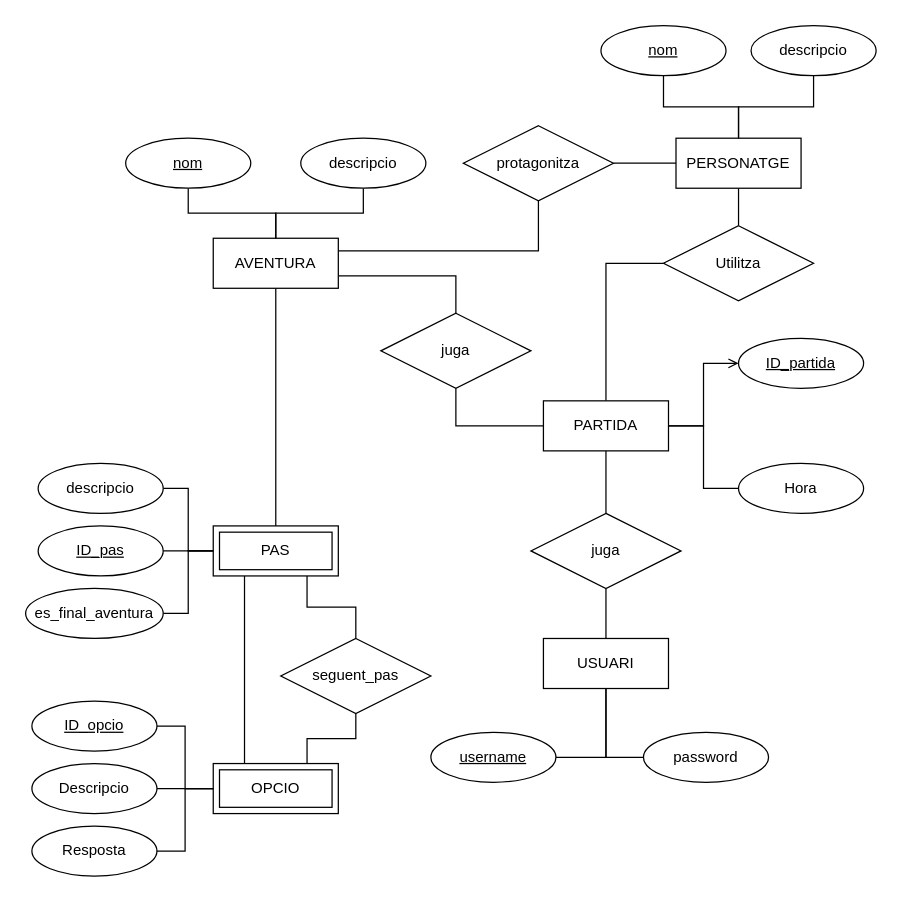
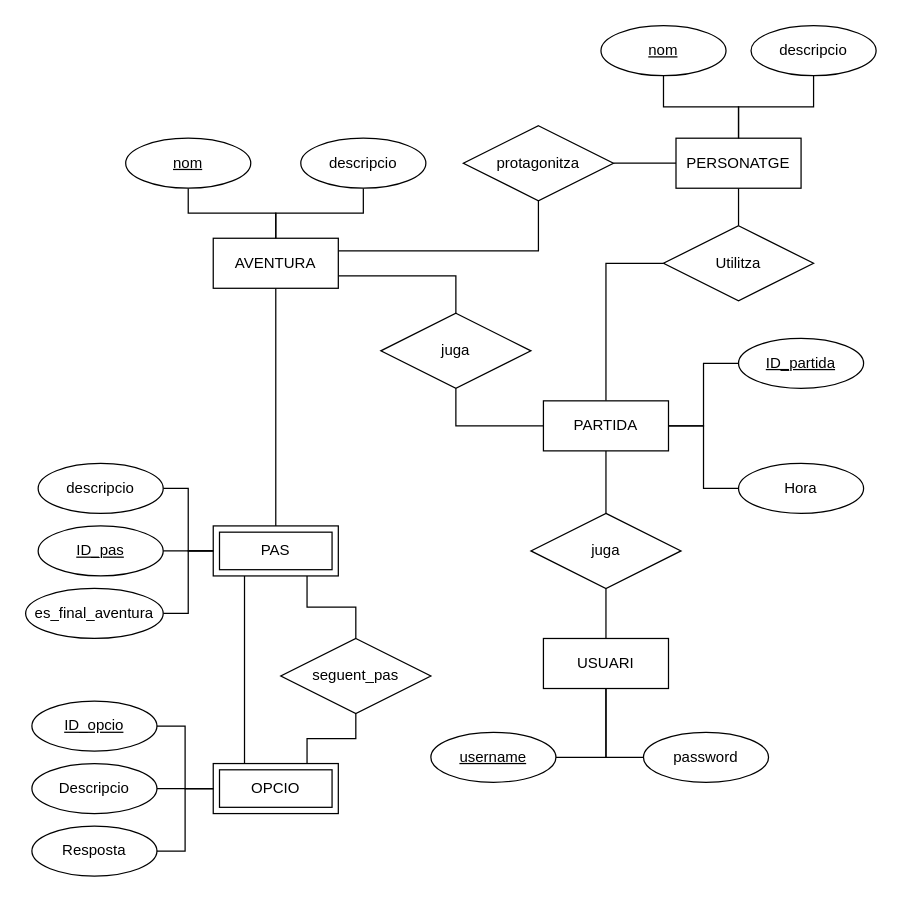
  <mxCell id="0" />
  <mxCell id="1" parent="0" />
  <mxCell id="2" value="USUARI" style="whiteSpace=wrap;html=1;align=center;" vertex="1" parent="1"><mxGeometry x="434" y="510" width="100" height="40" as="geometry" /></mxCell>
  <mxCell id="3" style="edgeStyle=orthogonalEdgeStyle;rounded=0;orthogonalLoop=1;jettySize=auto;html=1;exitX=1;exitY=0.5;exitDx=0;exitDy=0;entryX=0.5;entryY=1;entryDx=0;entryDy=0;endArrow=none;endFill=0;" edge="1" parent="1" source="4" target="2"><mxGeometry relative="1" as="geometry" /></mxCell>
  <mxCell id="4" value="username" style="ellipse;whiteSpace=wrap;html=1;align=center;fontStyle=4;" vertex="1" parent="1"><mxGeometry x="344" y="585" width="100" height="40" as="geometry" /></mxCell>
  <mxCell id="5" style="edgeStyle=orthogonalEdgeStyle;rounded=0;orthogonalLoop=1;jettySize=auto;html=1;exitX=0;exitY=0.5;exitDx=0;exitDy=0;entryX=0.5;entryY=1;entryDx=0;entryDy=0;endArrow=none;endFill=0;" edge="1" parent="1" source="6" target="2"><mxGeometry relative="1" as="geometry" /></mxCell>
  <mxCell id="6" value="password" style="ellipse;whiteSpace=wrap;html=1;align=center;" vertex="1" parent="1"><mxGeometry x="514" y="585" width="100" height="40" as="geometry" /></mxCell>
  <mxCell id="7" style="edgeStyle=orthogonalEdgeStyle;rounded=0;orthogonalLoop=1;jettySize=auto;html=1;exitX=0.5;exitY=1;exitDx=0;exitDy=0;entryX=0.5;entryY=0;entryDx=0;entryDy=0;endArrow=none;endFill=0;" edge="1" parent="1" source="8" target="50"><mxGeometry relative="1" as="geometry" /></mxCell>
  <mxCell id="8" value="PERSONATGE" style="whiteSpace=wrap;html=1;align=center;" vertex="1" parent="1"><mxGeometry x="540" y="110" width="100" height="40" as="geometry" /></mxCell>
  <mxCell id="9" style="edgeStyle=orthogonalEdgeStyle;rounded=0;orthogonalLoop=1;jettySize=auto;html=1;exitX=0.5;exitY=1;exitDx=0;exitDy=0;entryX=0.5;entryY=0;entryDx=0;entryDy=0;endArrow=none;endFill=0;" edge="1" parent="1" source="10" target="8"><mxGeometry relative="1" as="geometry" /></mxCell>
  <mxCell id="10" value="nom" style="ellipse;whiteSpace=wrap;html=1;align=center;fontStyle=4;" vertex="1" parent="1"><mxGeometry x="480" y="20" width="100" height="40" as="geometry" /></mxCell>
  <mxCell id="11" style="edgeStyle=orthogonalEdgeStyle;rounded=0;orthogonalLoop=1;jettySize=auto;html=1;exitX=0.5;exitY=1;exitDx=0;exitDy=0;entryX=0.5;entryY=0;entryDx=0;entryDy=0;endArrow=none;endFill=0;" edge="1" parent="1" source="12" target="8"><mxGeometry relative="1" as="geometry" /></mxCell>
  <mxCell id="12" value="descripcio" style="ellipse;whiteSpace=wrap;html=1;align=center;" vertex="1" parent="1"><mxGeometry x="600" y="20" width="100" height="40" as="geometry" /></mxCell>
  <mxCell id="13" style="edgeStyle=orthogonalEdgeStyle;rounded=0;orthogonalLoop=1;jettySize=auto;html=1;exitX=0.5;exitY=1;exitDx=0;exitDy=0;entryX=0.5;entryY=0;entryDx=0;entryDy=0;endArrow=none;endFill=0;" edge="1" parent="1" source="16" target="23"><mxGeometry relative="1" as="geometry"><mxPoint x="210" y="310" as="sourcePoint" /></mxGeometry></mxCell>
  <mxCell id="14" value="" style="edgeStyle=orthogonalEdgeStyle;rounded=0;orthogonalLoop=1;jettySize=auto;html=1;endArrow=none;endFill=0;exitX=1;exitY=0.25;exitDx=0;exitDy=0;" edge="1" parent="1" source="16" target="31"><mxGeometry relative="1" as="geometry" /></mxCell>
  <mxCell id="15" style="edgeStyle=orthogonalEdgeStyle;rounded=0;orthogonalLoop=1;jettySize=auto;html=1;exitX=1;exitY=0.75;exitDx=0;exitDy=0;entryX=0.5;entryY=0;entryDx=0;entryDy=0;endArrow=none;endFill=0;" edge="1" parent="1" source="16" target="52"><mxGeometry relative="1" as="geometry" /></mxCell>
  <mxCell id="16" value="AVENTURA" style="whiteSpace=wrap;html=1;align=center;" vertex="1" parent="1"><mxGeometry x="170" y="190" width="100" height="40" as="geometry" /></mxCell>
  <mxCell id="17" style="edgeStyle=orthogonalEdgeStyle;rounded=0;orthogonalLoop=1;jettySize=auto;html=1;exitX=0.5;exitY=1;exitDx=0;exitDy=0;entryX=0.5;entryY=0;entryDx=0;entryDy=0;endArrow=none;endFill=0;" edge="1" parent="1" source="18" target="16"><mxGeometry relative="1" as="geometry" /></mxCell>
  <mxCell id="18" value="nom" style="ellipse;whiteSpace=wrap;html=1;align=center;fontStyle=4;" vertex="1" parent="1"><mxGeometry x="100" y="110" width="100" height="40" as="geometry" /></mxCell>
  <mxCell id="19" style="edgeStyle=orthogonalEdgeStyle;rounded=0;orthogonalLoop=1;jettySize=auto;html=1;exitX=0.5;exitY=1;exitDx=0;exitDy=0;entryX=0.5;entryY=0;entryDx=0;entryDy=0;endArrow=none;endFill=0;" edge="1" parent="1" source="20" target="16"><mxGeometry relative="1" as="geometry" /></mxCell>
  <mxCell id="20" value="descripcio" style="ellipse;whiteSpace=wrap;html=1;align=center;" vertex="1" parent="1"><mxGeometry x="240" y="110" width="100" height="40" as="geometry" /></mxCell>
  <mxCell id="21" style="edgeStyle=orthogonalEdgeStyle;rounded=0;orthogonalLoop=1;jettySize=auto;html=1;exitX=0.25;exitY=1;exitDx=0;exitDy=0;entryX=0.25;entryY=0;entryDx=0;entryDy=0;endArrow=none;endFill=0;" edge="1" parent="1" source="23" target="32"><mxGeometry relative="1" as="geometry" /></mxCell>
  <mxCell id="22" style="edgeStyle=orthogonalEdgeStyle;rounded=0;orthogonalLoop=1;jettySize=auto;html=1;exitX=0.75;exitY=1;exitDx=0;exitDy=0;entryX=0.5;entryY=0;entryDx=0;entryDy=0;endArrow=none;endFill=0;" edge="1" parent="1" source="23" target="40"><mxGeometry relative="1" as="geometry" /></mxCell>
  <mxCell id="23" value="PAS" style="shape=ext;margin=3;double=1;whiteSpace=wrap;html=1;align=center;" vertex="1" parent="1"><mxGeometry x="170" y="420" width="100" height="40" as="geometry" /></mxCell>
  <mxCell id="24" style="edgeStyle=orthogonalEdgeStyle;rounded=0;orthogonalLoop=1;jettySize=auto;html=1;exitX=1;exitY=0.5;exitDx=0;exitDy=0;entryX=0;entryY=0.5;entryDx=0;entryDy=0;endArrow=none;endFill=0;" edge="1" parent="1" source="25" target="23"><mxGeometry relative="1" as="geometry" /></mxCell>
  <mxCell id="25" value="descripcio" style="ellipse;whiteSpace=wrap;html=1;align=center;" vertex="1" parent="1"><mxGeometry x="30" y="370" width="100" height="40" as="geometry" /></mxCell>
  <mxCell id="26" style="edgeStyle=orthogonalEdgeStyle;rounded=0;orthogonalLoop=1;jettySize=auto;html=1;exitX=1;exitY=0.5;exitDx=0;exitDy=0;entryX=0;entryY=0.5;entryDx=0;entryDy=0;endArrow=none;endFill=0;" edge="1" parent="1" source="27" target="23"><mxGeometry relative="1" as="geometry" /></mxCell>
  <mxCell id="27" value="es_final_aventura" style="ellipse;whiteSpace=wrap;html=1;align=center;" vertex="1" parent="1"><mxGeometry x="20" y="470" width="110" height="40" as="geometry" /></mxCell>
  <mxCell id="28" style="edgeStyle=orthogonalEdgeStyle;rounded=0;orthogonalLoop=1;jettySize=auto;html=1;exitX=1;exitY=0.5;exitDx=0;exitDy=0;entryX=0;entryY=0.5;entryDx=0;entryDy=0;endArrow=none;endFill=0;" edge="1" parent="1" source="29" target="23"><mxGeometry relative="1" as="geometry" /></mxCell>
  <mxCell id="29" value="ID_pas" style="ellipse;whiteSpace=wrap;html=1;align=center;fontStyle=4;" vertex="1" parent="1"><mxGeometry x="30" y="420" width="100" height="40" as="geometry" /></mxCell>
  <mxCell id="30" value="" style="edgeStyle=orthogonalEdgeStyle;rounded=0;orthogonalLoop=1;jettySize=auto;html=1;endArrow=none;endFill=0;" edge="1" parent="1" source="31" target="8"><mxGeometry relative="1" as="geometry" /></mxCell>
  <mxCell id="31" value="protagonitza" style="shape=rhombus;perimeter=rhombusPerimeter;whiteSpace=wrap;html=1;align=center;" vertex="1" parent="1"><mxGeometry x="370" y="100" width="120" height="60" as="geometry" /></mxCell>
  <mxCell id="32" value="OPCIO" style="shape=ext;margin=3;double=1;whiteSpace=wrap;html=1;align=center;" vertex="1" parent="1"><mxGeometry x="170" y="610" width="100" height="40" as="geometry" /></mxCell>
  <mxCell id="33" style="edgeStyle=orthogonalEdgeStyle;rounded=0;orthogonalLoop=1;jettySize=auto;html=1;exitX=1;exitY=0.5;exitDx=0;exitDy=0;entryX=0;entryY=0.5;entryDx=0;entryDy=0;endArrow=none;endFill=0;" edge="1" parent="1" source="34" target="32"><mxGeometry relative="1" as="geometry" /></mxCell>
  <mxCell id="34" value="ID_opcio" style="ellipse;whiteSpace=wrap;html=1;align=center;fontStyle=4;" vertex="1" parent="1"><mxGeometry x="25" y="560" width="100" height="40" as="geometry" /></mxCell>
  <mxCell id="35" style="edgeStyle=orthogonalEdgeStyle;rounded=0;orthogonalLoop=1;jettySize=auto;html=1;exitX=1;exitY=0.5;exitDx=0;exitDy=0;entryX=0;entryY=0.5;entryDx=0;entryDy=0;endArrow=none;endFill=0;" edge="1" parent="1" source="36" target="32"><mxGeometry relative="1" as="geometry" /></mxCell>
  <mxCell id="36" value="Descripcio" style="ellipse;whiteSpace=wrap;html=1;align=center;" vertex="1" parent="1"><mxGeometry x="25" y="610" width="100" height="40" as="geometry" /></mxCell>
  <mxCell id="37" style="edgeStyle=orthogonalEdgeStyle;rounded=0;orthogonalLoop=1;jettySize=auto;html=1;exitX=1;exitY=0.5;exitDx=0;exitDy=0;entryX=0;entryY=0.5;entryDx=0;entryDy=0;endArrow=none;endFill=0;" edge="1" parent="1" source="38" target="32"><mxGeometry relative="1" as="geometry" /></mxCell>
  <mxCell id="38" value="Resposta" style="ellipse;whiteSpace=wrap;html=1;align=center;" vertex="1" parent="1"><mxGeometry x="25" y="660" width="100" height="40" as="geometry" /></mxCell>
  <mxCell id="39" style="edgeStyle=orthogonalEdgeStyle;rounded=0;orthogonalLoop=1;jettySize=auto;html=1;exitX=0.5;exitY=1;exitDx=0;exitDy=0;entryX=0.75;entryY=0;entryDx=0;entryDy=0;endArrow=none;endFill=0;" edge="1" parent="1" source="40" target="32"><mxGeometry relative="1" as="geometry" /></mxCell>
  <mxCell id="40" value="seguent_pas" style="shape=rhombus;perimeter=rhombusPerimeter;whiteSpace=wrap;html=1;align=center;" vertex="1" parent="1"><mxGeometry x="224" y="510" width="120" height="60" as="geometry" /></mxCell>
- <mxCell id="41" style="edgeStyle=orthogonalEdgeStyle;rounded=0;orthogonalLoop=1;jettySize=auto;html=1;exitX=1;exitY=0.5;exitDx=0;exitDy=0;entryX=0;entryY=0.5;entryDx=0;entryDy=0;endArrow=open;endFill=0;" edge="1" parent="1" source="45" target="46"><mxGeometry relative="1" as="geometry" /></mxCell>
+ <mxCell id="41" style="edgeStyle=orthogonalEdgeStyle;rounded=0;orthogonalLoop=1;jettySize=auto;html=1;exitX=1;exitY=0.5;exitDx=0;exitDy=0;entryX=0;entryY=0.5;entryDx=0;entryDy=0;endArrow=none;endFill=0;" edge="1" parent="1" source="45" target="46"><mxGeometry relative="1" as="geometry" /></mxCell>
  <mxCell id="42" style="edgeStyle=orthogonalEdgeStyle;rounded=0;orthogonalLoop=1;jettySize=auto;html=1;exitX=1;exitY=0.5;exitDx=0;exitDy=0;entryX=0;entryY=0.5;entryDx=0;entryDy=0;endArrow=none;endFill=0;" edge="1" parent="1" source="45" target="47"><mxGeometry relative="1" as="geometry" /></mxCell>
  <mxCell id="43" style="edgeStyle=orthogonalEdgeStyle;rounded=0;orthogonalLoop=1;jettySize=auto;html=1;exitX=0.5;exitY=1;exitDx=0;exitDy=0;entryX=0.5;entryY=0;entryDx=0;entryDy=0;endArrow=none;endFill=0;" edge="1" parent="1" source="45" target="49"><mxGeometry relative="1" as="geometry" /></mxCell>
  <mxCell id="44" style="edgeStyle=orthogonalEdgeStyle;rounded=0;orthogonalLoop=1;jettySize=auto;html=1;exitX=0.5;exitY=0;exitDx=0;exitDy=0;entryX=0;entryY=0.5;entryDx=0;entryDy=0;endArrow=none;endFill=0;" edge="1" parent="1" source="45" target="50"><mxGeometry relative="1" as="geometry" /></mxCell>
  <mxCell id="45" value="PARTIDA" style="whiteSpace=wrap;html=1;align=center;" vertex="1" parent="1"><mxGeometry x="434" y="320" width="100" height="40" as="geometry" /></mxCell>
  <mxCell id="46" value="ID_partida" style="ellipse;whiteSpace=wrap;html=1;align=center;fontStyle=4;" vertex="1" parent="1"><mxGeometry x="590" y="270" width="100" height="40" as="geometry" /></mxCell>
  <mxCell id="47" value="Hora" style="ellipse;whiteSpace=wrap;html=1;align=center;" vertex="1" parent="1"><mxGeometry x="590" y="370" width="100" height="40" as="geometry" /></mxCell>
  <mxCell id="48" style="edgeStyle=orthogonalEdgeStyle;rounded=0;orthogonalLoop=1;jettySize=auto;html=1;exitX=0.5;exitY=1;exitDx=0;exitDy=0;entryX=0.5;entryY=0;entryDx=0;entryDy=0;endArrow=none;endFill=0;" edge="1" parent="1" source="49" target="2"><mxGeometry relative="1" as="geometry" /></mxCell>
  <mxCell id="49" value="juga" style="shape=rhombus;perimeter=rhombusPerimeter;whiteSpace=wrap;html=1;align=center;" vertex="1" parent="1"><mxGeometry x="424" y="410" width="120" height="60" as="geometry" /></mxCell>
  <mxCell id="50" value="Utilitza" style="shape=rhombus;perimeter=rhombusPerimeter;whiteSpace=wrap;html=1;align=center;" vertex="1" parent="1"><mxGeometry x="530" y="180" width="120" height="60" as="geometry" /></mxCell>
  <mxCell id="51" style="edgeStyle=orthogonalEdgeStyle;rounded=0;orthogonalLoop=1;jettySize=auto;html=1;exitX=0.5;exitY=1;exitDx=0;exitDy=0;entryX=0;entryY=0.5;entryDx=0;entryDy=0;endArrow=none;endFill=0;" edge="1" parent="1" source="52" target="45"><mxGeometry relative="1" as="geometry" /></mxCell>
  <mxCell id="52" value="juga" style="shape=rhombus;perimeter=rhombusPerimeter;whiteSpace=wrap;html=1;align=center;" vertex="1" parent="1"><mxGeometry x="304" y="250" width="120" height="60" as="geometry" /></mxCell>
